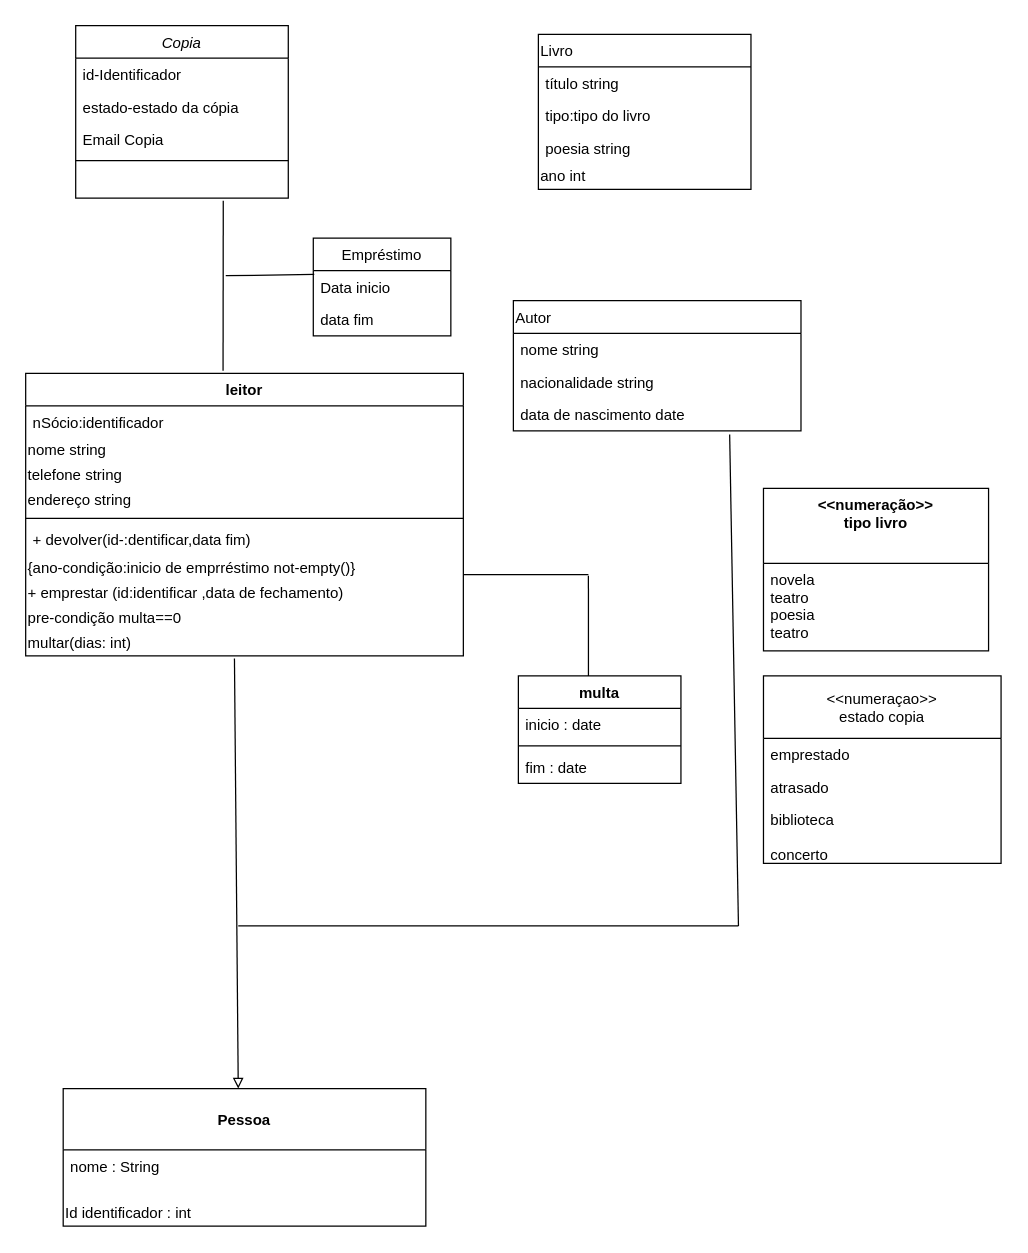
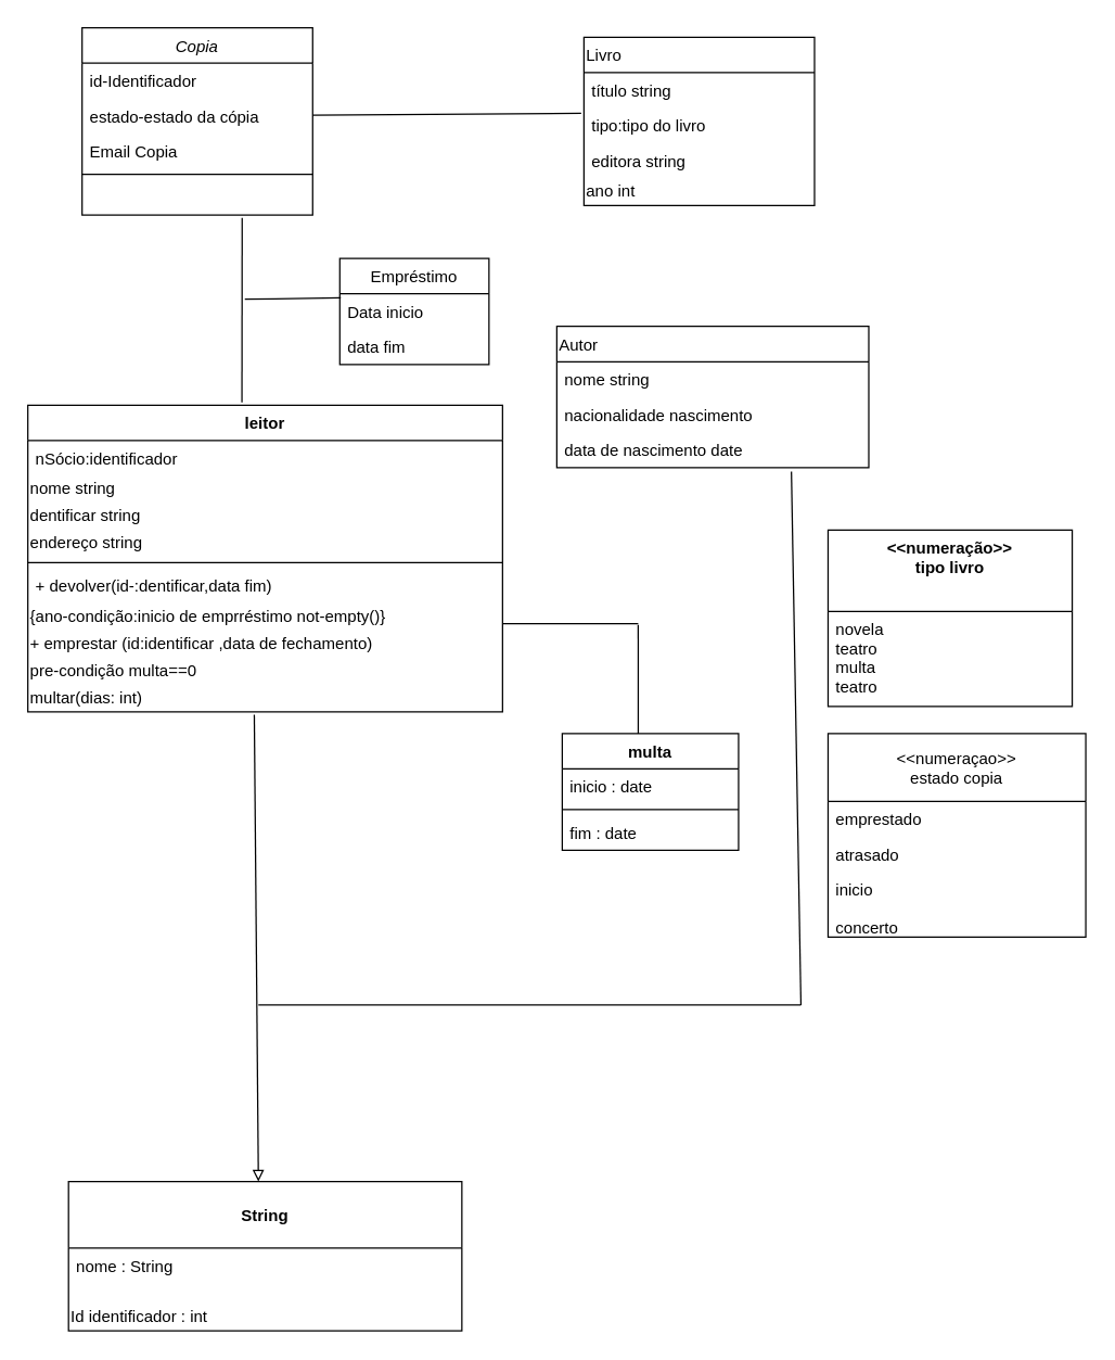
  <mxCell id="0" />
  <mxCell id="1" parent="0" />
  <mxCell id="2" value="" style="endArrow=none;html=1;exitX=0.451;exitY=-0.009;exitDx=0;exitDy=0;exitPerimeter=0;" parent="1" source="15" edge="1"><mxGeometry width="50" height="50" relative="1" as="geometry"><mxPoint x="310" y="320" as="sourcePoint" /><mxPoint x="178" y="160" as="targetPoint" /></mxGeometry></mxCell>
  <mxCell id="3" value="" style="endArrow=none;html=1;entryX=0.007;entryY=0.115;entryDx=0;entryDy=0;entryPerimeter=0;" parent="1" target="27" edge="1"><mxGeometry width="50" height="50" relative="1" as="geometry"><mxPoint x="180" y="220" as="sourcePoint" /><mxPoint x="380" y="250" as="targetPoint" /></mxGeometry></mxCell>
+ <mxCell id="4" value="" style="endArrow=none;html=1;entryX=-0.012;entryY=0.154;entryDx=0;entryDy=0;entryPerimeter=0;" parent="1" source="7" target="12" edge="1"><mxGeometry width="50" height="50" relative="1" as="geometry"><mxPoint x="400" y="120" as="sourcePoint" /><mxPoint x="320" y="80" as="targetPoint" /></mxGeometry></mxCell>
  <mxCell id="5" value="Copia" style="swimlane;fontStyle=2;align=center;verticalAlign=top;childLayout=stackLayout;horizontal=1;startSize=26;horizontalStack=0;resizeParent=1;resizeLast=0;collapsible=1;marginBottom=0;rounded=0;shadow=0;strokeWidth=1;" parent="1" vertex="1"><mxGeometry x="60" y="20" width="170" height="138" as="geometry"><mxRectangle x="230" y="140" width="160" height="26" as="alternateBounds" /></mxGeometry></mxCell>
  <mxCell id="6" value="id-Identificador" style="text;align=left;verticalAlign=top;spacingLeft=4;spacingRight=4;overflow=hidden;rotatable=0;points=[[0,0.5],[1,0.5]];portConstraint=eastwest;" parent="5" vertex="1"><mxGeometry y="26" width="170" height="26" as="geometry" /></mxCell>
  <mxCell id="7" value="estado-estado da cópia" style="text;align=left;verticalAlign=top;spacingLeft=4;spacingRight=4;overflow=hidden;rotatable=0;points=[[0,0.5],[1,0.5]];portConstraint=eastwest;rounded=0;shadow=0;html=0;" parent="5" vertex="1"><mxGeometry y="52" width="170" height="26" as="geometry" /></mxCell>
  <mxCell id="8" value="Email Copia" style="text;align=left;verticalAlign=top;spacingLeft=4;spacingRight=4;overflow=hidden;rotatable=0;points=[[0,0.5],[1,0.5]];portConstraint=eastwest;rounded=0;shadow=0;html=0;" parent="5" vertex="1"><mxGeometry y="78" width="170" height="26" as="geometry" /></mxCell>
  <mxCell id="9" value="" style="line;html=1;strokeWidth=1;align=left;verticalAlign=middle;spacingTop=-1;spacingLeft=3;spacingRight=3;rotatable=0;labelPosition=right;points=[];portConstraint=eastwest;" parent="5" vertex="1"><mxGeometry y="104" width="170" height="8" as="geometry" /></mxCell>
  <mxCell id="10" value="Livro" style="swimlane;fontStyle=0;childLayout=stackLayout;horizontal=1;startSize=26;fillColor=none;horizontalStack=0;resizeParent=1;resizeParentMax=0;resizeLast=0;collapsible=1;marginBottom=0;align=left;" parent="1" vertex="1"><mxGeometry x="430" y="27" width="170" height="124" as="geometry" /></mxCell>
  <mxCell id="11" value="título string" style="text;strokeColor=none;fillColor=none;align=left;verticalAlign=top;spacingLeft=4;spacingRight=4;overflow=hidden;rotatable=0;points=[[0,0.5],[1,0.5]];portConstraint=eastwest;" parent="10" vertex="1"><mxGeometry y="26" width="170" height="26" as="geometry" /></mxCell>
  <mxCell id="12" value="tipo:tipo do livro" style="text;strokeColor=none;fillColor=none;align=left;verticalAlign=top;spacingLeft=4;spacingRight=4;overflow=hidden;rotatable=0;points=[[0,0.5],[1,0.5]];portConstraint=eastwest;" parent="10" vertex="1"><mxGeometry y="52" width="170" height="26" as="geometry" /></mxCell>
- <mxCell id="13" value="poesia string" style="text;strokeColor=none;fillColor=none;align=left;verticalAlign=top;spacingLeft=4;spacingRight=4;overflow=hidden;rotatable=0;points=[[0,0.5],[1,0.5]];portConstraint=eastwest;" parent="10" vertex="1"><mxGeometry y="78" width="170" height="26" as="geometry" /></mxCell>
+ <mxCell id="13" value="editora string" style="text;strokeColor=none;fillColor=none;align=left;verticalAlign=top;spacingLeft=4;spacingRight=4;overflow=hidden;rotatable=0;points=[[0,0.5],[1,0.5]];portConstraint=eastwest;" parent="10" vertex="1"><mxGeometry y="78" width="170" height="26" as="geometry" /></mxCell>
  <mxCell id="14" value="ano int" style="text;html=1;strokeColor=none;fillColor=none;align=left;verticalAlign=middle;whiteSpace=wrap;rounded=0;" parent="10" vertex="1"><mxGeometry y="104" width="170" height="20" as="geometry" /></mxCell>
  <mxCell id="15" value="leitor" style="swimlane;fontStyle=1;align=center;verticalAlign=top;childLayout=stackLayout;horizontal=1;startSize=26;horizontalStack=0;resizeParent=1;resizeParentMax=0;resizeLast=0;collapsible=1;marginBottom=0;" parent="1" vertex="1"><mxGeometry x="20" y="298" width="350" height="226" as="geometry" /></mxCell>
  <mxCell id="16" value="nSócio:identificador" style="text;strokeColor=none;fillColor=none;align=left;verticalAlign=top;spacingLeft=4;spacingRight=4;overflow=hidden;rotatable=0;points=[[0,0.5],[1,0.5]];portConstraint=eastwest;" parent="15" vertex="1"><mxGeometry y="26" width="350" height="26" as="geometry" /></mxCell>
  <mxCell id="17" value="nome string" style="text;html=1;strokeColor=none;fillColor=none;align=left;verticalAlign=middle;whiteSpace=wrap;rounded=0;" parent="15" vertex="1"><mxGeometry y="52" width="350" height="20" as="geometry" /></mxCell>
- <mxCell id="18" value="telefone string" style="text;html=1;strokeColor=none;fillColor=none;align=left;verticalAlign=middle;whiteSpace=wrap;rounded=0;" parent="15" vertex="1"><mxGeometry y="72" width="350" height="20" as="geometry" /></mxCell>
+ <mxCell id="18" value="dentificar string" style="text;html=1;strokeColor=none;fillColor=none;align=left;verticalAlign=middle;whiteSpace=wrap;rounded=0;" parent="15" vertex="1"><mxGeometry y="72" width="350" height="20" as="geometry" /></mxCell>
  <mxCell id="19" value="endereço string" style="text;html=1;strokeColor=none;fillColor=none;align=left;verticalAlign=middle;whiteSpace=wrap;rounded=0;" parent="15" vertex="1"><mxGeometry y="92" width="350" height="20" as="geometry" /></mxCell>
  <mxCell id="20" value="" style="line;strokeWidth=1;fillColor=none;align=left;verticalAlign=middle;spacingTop=-1;spacingLeft=3;spacingRight=3;rotatable=0;labelPosition=right;points=[];portConstraint=eastwest;" parent="15" vertex="1"><mxGeometry y="112" width="350" height="8" as="geometry" /></mxCell>
  <mxCell id="21" value="+ devolver(id-:dentificar,data fim)" style="text;strokeColor=none;fillColor=none;align=left;verticalAlign=top;spacingLeft=4;spacingRight=4;overflow=hidden;rotatable=0;points=[[0,0.5],[1,0.5]];portConstraint=eastwest;" parent="15" vertex="1"><mxGeometry y="120" width="350" height="26" as="geometry" /></mxCell>
  <mxCell id="22" value="{ano-condição:inicio de emprréstimo not-empty()}" style="text;html=1;strokeColor=none;fillColor=none;align=left;verticalAlign=middle;whiteSpace=wrap;rounded=0;" parent="15" vertex="1"><mxGeometry y="146" width="350" height="20" as="geometry" /></mxCell>
  <mxCell id="23" value="+ emprestar (id:identificar ,data de fechamento)" style="text;html=1;strokeColor=none;fillColor=none;align=left;verticalAlign=middle;whiteSpace=wrap;rounded=0;" parent="15" vertex="1"><mxGeometry y="166" width="350" height="20" as="geometry" /></mxCell>
  <mxCell id="24" value="pre-condição multa==0" style="text;html=1;strokeColor=none;fillColor=none;align=left;verticalAlign=middle;whiteSpace=wrap;rounded=0;" parent="15" vertex="1"><mxGeometry y="186" width="350" height="20" as="geometry" /></mxCell>
  <mxCell id="25" value="multar(dias: int)" style="text;html=1;strokeColor=none;fillColor=none;align=left;verticalAlign=middle;whiteSpace=wrap;rounded=0;" parent="15" vertex="1"><mxGeometry y="206" width="350" height="20" as="geometry" /></mxCell>
  <mxCell id="26" value="Empréstimo" style="swimlane;fontStyle=0;childLayout=stackLayout;horizontal=1;startSize=26;fillColor=none;horizontalStack=0;resizeParent=1;resizeParentMax=0;resizeLast=0;collapsible=1;marginBottom=0;" parent="1" vertex="1"><mxGeometry x="250" y="190" width="110" height="78" as="geometry" /></mxCell>
  <mxCell id="27" value="Data inicio" style="text;strokeColor=none;fillColor=none;align=left;verticalAlign=top;spacingLeft=4;spacingRight=4;overflow=hidden;rotatable=0;points=[[0,0.5],[1,0.5]];portConstraint=eastwest;" parent="26" vertex="1"><mxGeometry y="26" width="110" height="26" as="geometry" /></mxCell>
  <mxCell id="28" value="data fim" style="text;strokeColor=none;fillColor=none;align=left;verticalAlign=top;spacingLeft=4;spacingRight=4;overflow=hidden;rotatable=0;points=[[0,0.5],[1,0.5]];portConstraint=eastwest;" parent="26" vertex="1"><mxGeometry y="52" width="110" height="26" as="geometry" /></mxCell>
  <mxCell id="29" value="Autor" style="swimlane;fontStyle=0;childLayout=stackLayout;horizontal=1;startSize=26;fillColor=none;horizontalStack=0;resizeParent=1;resizeParentMax=0;resizeLast=0;collapsible=1;marginBottom=0;align=left;" parent="1" vertex="1"><mxGeometry x="410" y="240" width="230" height="104" as="geometry" /></mxCell>
  <mxCell id="30" value="nome string" style="text;strokeColor=none;fillColor=none;align=left;verticalAlign=top;spacingLeft=4;spacingRight=4;overflow=hidden;rotatable=0;points=[[0,0.5],[1,0.5]];portConstraint=eastwest;" parent="29" vertex="1"><mxGeometry y="26" width="230" height="26" as="geometry" /></mxCell>
- <mxCell id="31" value="nacionalidade string" style="text;strokeColor=none;fillColor=none;align=left;verticalAlign=top;spacingLeft=4;spacingRight=4;overflow=hidden;rotatable=0;points=[[0,0.5],[1,0.5]];portConstraint=eastwest;" parent="29" vertex="1"><mxGeometry y="52" width="230" height="26" as="geometry" /></mxCell>
+ <mxCell id="31" value="nacionalidade nascimento" style="text;strokeColor=none;fillColor=none;align=left;verticalAlign=top;spacingLeft=4;spacingRight=4;overflow=hidden;rotatable=0;points=[[0,0.5],[1,0.5]];portConstraint=eastwest;" parent="29" vertex="1"><mxGeometry y="52" width="230" height="26" as="geometry" /></mxCell>
  <mxCell id="32" value="data de nascimento date" style="text;strokeColor=none;fillColor=none;align=left;verticalAlign=top;spacingLeft=4;spacingRight=4;overflow=hidden;rotatable=0;points=[[0,0.5],[1,0.5]];portConstraint=eastwest;" parent="29" vertex="1"><mxGeometry y="78" width="230" height="26" as="geometry" /></mxCell>
  <mxCell id="33" value="" style="endArrow=none;html=1;exitX=1;exitY=0.75;exitDx=0;exitDy=0;" parent="1" source="22" edge="1"><mxGeometry width="50" height="50" relative="1" as="geometry"><mxPoint x="380" y="460" as="sourcePoint" /><mxPoint x="470" y="459" as="targetPoint" /></mxGeometry></mxCell>
  <mxCell id="34" value="multa" style="swimlane;fontStyle=1;align=center;verticalAlign=top;childLayout=stackLayout;horizontal=1;startSize=26;horizontalStack=0;resizeParent=1;resizeParentMax=0;resizeLast=0;collapsible=1;marginBottom=0;" parent="1" vertex="1"><mxGeometry x="414" y="540" width="130" height="86" as="geometry" /></mxCell>
  <mxCell id="35" value="inicio : date" style="text;strokeColor=none;fillColor=none;align=left;verticalAlign=top;spacingLeft=4;spacingRight=4;overflow=hidden;rotatable=0;points=[[0,0.5],[1,0.5]];portConstraint=eastwest;" parent="34" vertex="1"><mxGeometry y="26" width="130" height="26" as="geometry" /></mxCell>
  <mxCell id="36" value="" style="line;strokeWidth=1;fillColor=none;align=left;verticalAlign=middle;spacingTop=-1;spacingLeft=3;spacingRight=3;rotatable=0;labelPosition=right;points=[];portConstraint=eastwest;" parent="34" vertex="1"><mxGeometry y="52" width="130" height="8" as="geometry" /></mxCell>
  <mxCell id="37" value="fim : date" style="text;strokeColor=none;fillColor=none;align=left;verticalAlign=top;spacingLeft=4;spacingRight=4;overflow=hidden;rotatable=0;points=[[0,0.5],[1,0.5]];portConstraint=eastwest;" parent="34" vertex="1"><mxGeometry y="60" width="130" height="26" as="geometry" /></mxCell>
  <mxCell id="38" value="" style="endArrow=none;html=1;exitX=0.431;exitY=0;exitDx=0;exitDy=0;exitPerimeter=0;" parent="1" source="34" edge="1"><mxGeometry width="50" height="50" relative="1" as="geometry"><mxPoint x="470" y="530" as="sourcePoint" /><mxPoint x="470" y="460" as="targetPoint" /></mxGeometry></mxCell>
  <mxCell id="39" value="&lt;&lt;numeração&gt;&gt;&#10;tipo livro" style="swimlane;fontStyle=1;align=center;verticalAlign=top;childLayout=stackLayout;horizontal=1;startSize=60;horizontalStack=0;resizeParent=1;resizeParentMax=0;resizeLast=0;collapsible=1;marginBottom=0;" parent="1" vertex="1"><mxGeometry x="610" y="390" width="180" height="130" as="geometry" /></mxCell>
- <mxCell id="40" value="novela&#10;teatro&#10;poesia&#10;teatro" style="text;strokeColor=none;fillColor=none;align=left;verticalAlign=top;spacingLeft=4;spacingRight=4;overflow=hidden;rotatable=0;points=[[0,0.5],[1,0.5]];portConstraint=eastwest;" parent="39" vertex="1"><mxGeometry y="60" width="180" height="70" as="geometry" /></mxCell>
+ <mxCell id="40" value="novela&#10;teatro&#10;multa&#10;teatro" style="text;strokeColor=none;fillColor=none;align=left;verticalAlign=top;spacingLeft=4;spacingRight=4;overflow=hidden;rotatable=0;points=[[0,0.5],[1,0.5]];portConstraint=eastwest;" parent="39" vertex="1"><mxGeometry y="60" width="180" height="70" as="geometry" /></mxCell>
  <mxCell id="41" value="&lt;&lt;numeraçao&gt;&gt;&#10;estado copia" style="swimlane;fontStyle=0;childLayout=stackLayout;horizontal=1;startSize=50;fillColor=none;horizontalStack=0;resizeParent=1;resizeParentMax=0;resizeLast=0;collapsible=1;marginBottom=0;align=center;" parent="1" vertex="1"><mxGeometry x="610" y="540" width="190" height="150" as="geometry" /></mxCell>
  <mxCell id="42" value="emprestado" style="text;strokeColor=none;fillColor=none;align=left;verticalAlign=top;spacingLeft=4;spacingRight=4;overflow=hidden;rotatable=0;points=[[0,0.5],[1,0.5]];portConstraint=eastwest;" parent="41" vertex="1"><mxGeometry y="50" width="190" height="26" as="geometry" /></mxCell>
  <mxCell id="43" value="atrasado" style="text;strokeColor=none;fillColor=none;align=left;verticalAlign=top;spacingLeft=4;spacingRight=4;overflow=hidden;rotatable=0;points=[[0,0.5],[1,0.5]];portConstraint=eastwest;" parent="41" vertex="1"><mxGeometry y="76" width="190" height="26" as="geometry" /></mxCell>
- <mxCell id="44" value="biblioteca&#10;&#10;concerto" style="text;strokeColor=none;fillColor=none;align=left;verticalAlign=top;spacingLeft=4;spacingRight=4;overflow=hidden;rotatable=0;points=[[0,0.5],[1,0.5]];portConstraint=eastwest;" parent="41" vertex="1"><mxGeometry y="102" width="190" height="48" as="geometry" /></mxCell>
- <mxCell id="45" value="Pessoa" style="swimlane;fontStyle=1;childLayout=stackLayout;horizontal=1;startSize=49;fillColor=none;horizontalStack=0;resizeParent=1;resizeParentMax=0;resizeLast=0;collapsible=1;marginBottom=0;" vertex="1" parent="1"><mxGeometry x="50" y="870" width="290" height="110" as="geometry" /></mxCell>
+ <mxCell id="44" value="inicio&#10;&#10;concerto" style="text;strokeColor=none;fillColor=none;align=left;verticalAlign=top;spacingLeft=4;spacingRight=4;overflow=hidden;rotatable=0;points=[[0,0.5],[1,0.5]];portConstraint=eastwest;" parent="41" vertex="1"><mxGeometry y="102" width="190" height="48" as="geometry" /></mxCell>
+ <mxCell id="45" value="String" style="swimlane;fontStyle=1;childLayout=stackLayout;horizontal=1;startSize=49;fillColor=none;horizontalStack=0;resizeParent=1;resizeParentMax=0;resizeLast=0;collapsible=1;marginBottom=0;" vertex="1" parent="1"><mxGeometry x="50" y="870" width="290" height="110" as="geometry" /></mxCell>
  <mxCell id="46" value="nome : String" style="text;strokeColor=none;fillColor=none;align=left;verticalAlign=top;spacingLeft=4;spacingRight=4;overflow=hidden;rotatable=0;points=[[0,0.5],[1,0.5]];portConstraint=eastwest;" vertex="1" parent="45"><mxGeometry y="49" width="290" height="41" as="geometry" /></mxCell>
  <mxCell id="47" value="Id identificador : int" style="text;html=1;strokeColor=none;fillColor=none;align=left;verticalAlign=middle;whiteSpace=wrap;rounded=0;" vertex="1" parent="45"><mxGeometry y="90" width="290" height="20" as="geometry" /></mxCell>
  <mxCell id="48" value="" style="endArrow=none;html=1;entryX=0.477;entryY=1.1;entryDx=0;entryDy=0;entryPerimeter=0;startArrow=block;startFill=0;" edge="1" parent="1" target="25"><mxGeometry width="50" height="50" relative="1" as="geometry"><mxPoint x="190" y="870" as="sourcePoint" /><mxPoint x="190" y="550" as="targetPoint" /></mxGeometry></mxCell>
  <mxCell id="49" value="" style="endArrow=none;html=1;" edge="1" parent="1"><mxGeometry width="50" height="50" relative="1" as="geometry"><mxPoint x="190" y="740" as="sourcePoint" /><mxPoint x="590" y="740" as="targetPoint" /></mxGeometry></mxCell>
  <mxCell id="50" value="" style="endArrow=none;html=1;entryX=0.752;entryY=1.115;entryDx=0;entryDy=0;entryPerimeter=0;" edge="1" parent="1" target="32"><mxGeometry width="50" height="50" relative="1" as="geometry"><mxPoint x="590" y="740" as="sourcePoint" /><mxPoint x="580" y="570" as="targetPoint" /></mxGeometry></mxCell>
